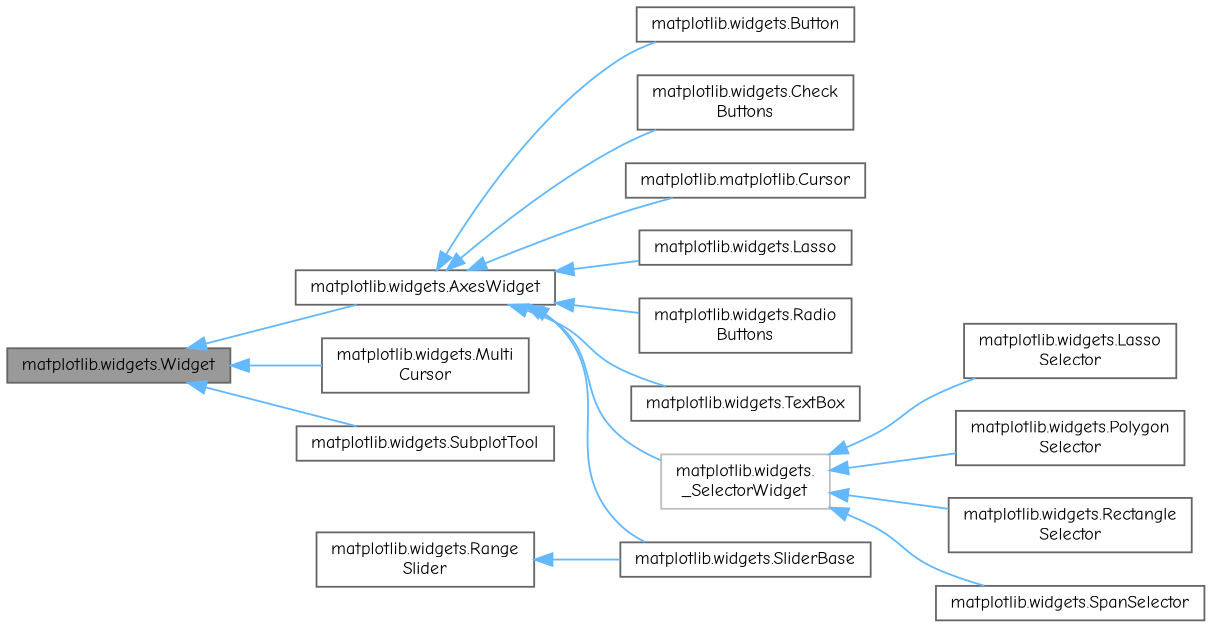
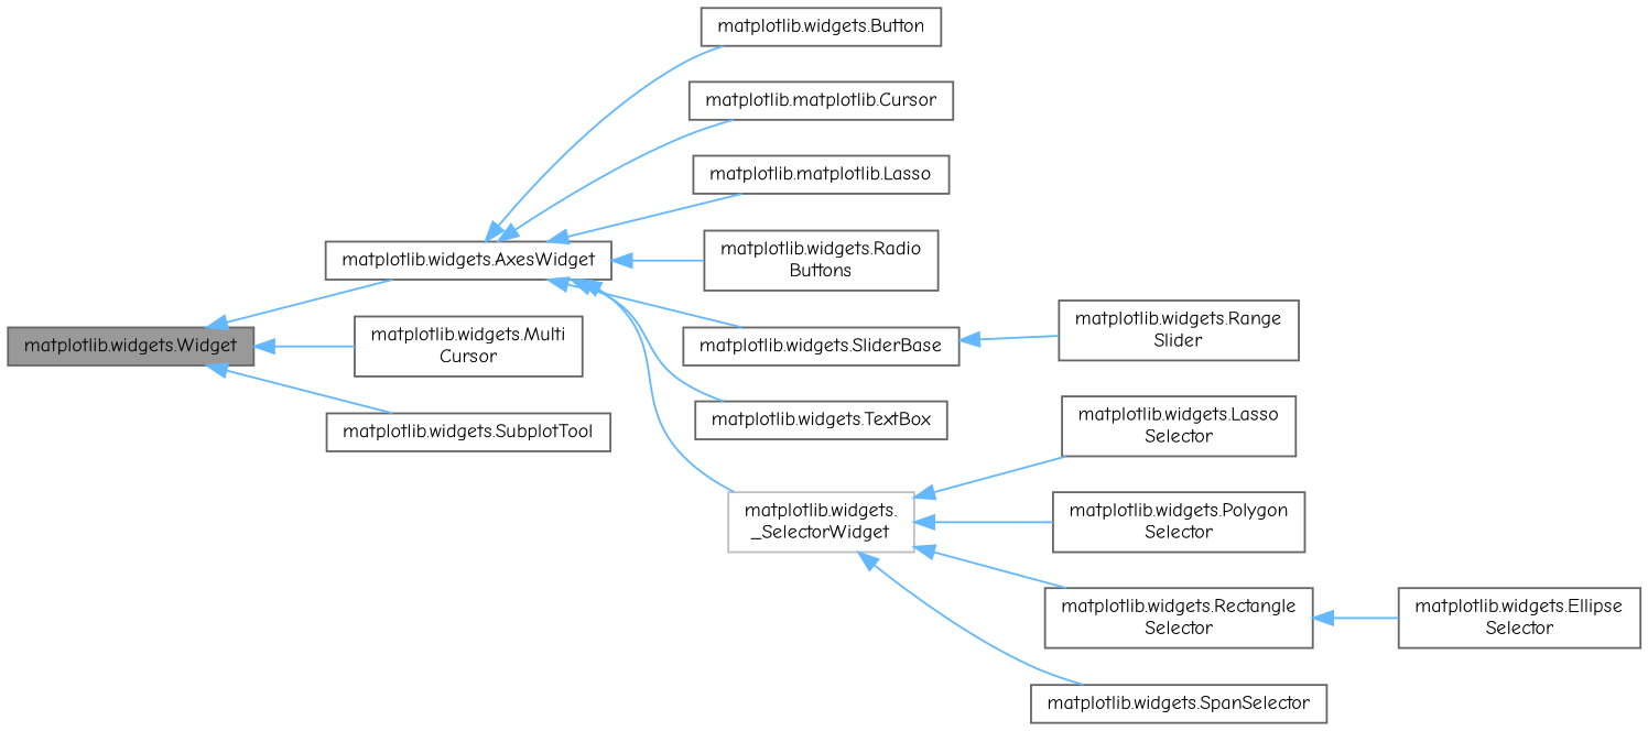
  digraph {
    fontname="Comic Neue"
    rankdir=LR
    node [color=gray40 fillcolor=white fontname="Comic Neue" fontsize=10 shape=box style=filled]
    edge [color=steelblue1 dir=back fontname="Comic Neue" fontsize=10 labelfontname=Helvetica labelfontsize=10 style=solid]
    n1 [fillcolor=grey60 fontcolor=black height=0.2 label="matplotlib.widgets.Widget" width=0.4]
    n2 [height=0.2 label="matplotlib.widgets.AxesWidget" width=0.4]
    n3 [height=0.2 label="matplotlib.widgets.Multi\lCursor" width=0.4]
    n4 [height=0.2 label="matplotlib.widgets.SubplotTool" width=0.4]
    n5 [height=0.2 label="matplotlib.widgets.Button" width=0.4]
-   n6 [height=0.2 label="matplotlib.widgets.Check\lButtons" width=0.4]
    n7 [height=0.2 label="matplotlib.matplotlib.Cursor" width=0.4]
-   n8 [height=0.2 label="matplotlib.widgets.Lasso" width=0.4]
+   n8 [height=0.2 label="matplotlib.matplotlib.Lasso" width=0.4]
    n9 [height=0.2 label="matplotlib.widgets.Radio\lButtons" width=0.4]
    n10 [height=0.2 label="matplotlib.widgets.SliderBase" width=0.4]
    n11 [height=0.2 label="matplotlib.widgets.TextBox" width=0.4]
    n12 [color=grey75 height=0.2 label="matplotlib.widgets.\l_SelectorWidget" width=0.4]
    n13 [height=0.2 label="matplotlib.widgets.Range\lSlider" width=0.4]
    n14 [height=0.2 label="matplotlib.widgets.Lasso\lSelector" width=0.4]
    n15 [height=0.2 label="matplotlib.widgets.Polygon\lSelector" width=0.4]
    n16 [height=0.2 label="matplotlib.widgets.Rectangle\lSelector" width=0.4]
    n17 [height=0.2 label="matplotlib.widgets.SpanSelector" width=0.4]
+   n18 [height=0.2 label="matplotlib.widgets.Ellipse\lSelector" width=0.4]
    n1 -> n2
    n1 -> n3
    n1 -> n4
    n2 -> n5
-   n2 -> n6
    n2 -> n7
    n2 -> n8
    n2 -> n9
    n2 -> n10
    n2 -> n11
    n2 -> n12
-   n13 -> n10
+   n10 -> n13
    n12 -> n14
    n12 -> n15
    n12 -> n16
    n12 -> n17
+   n16 -> n18
  }
